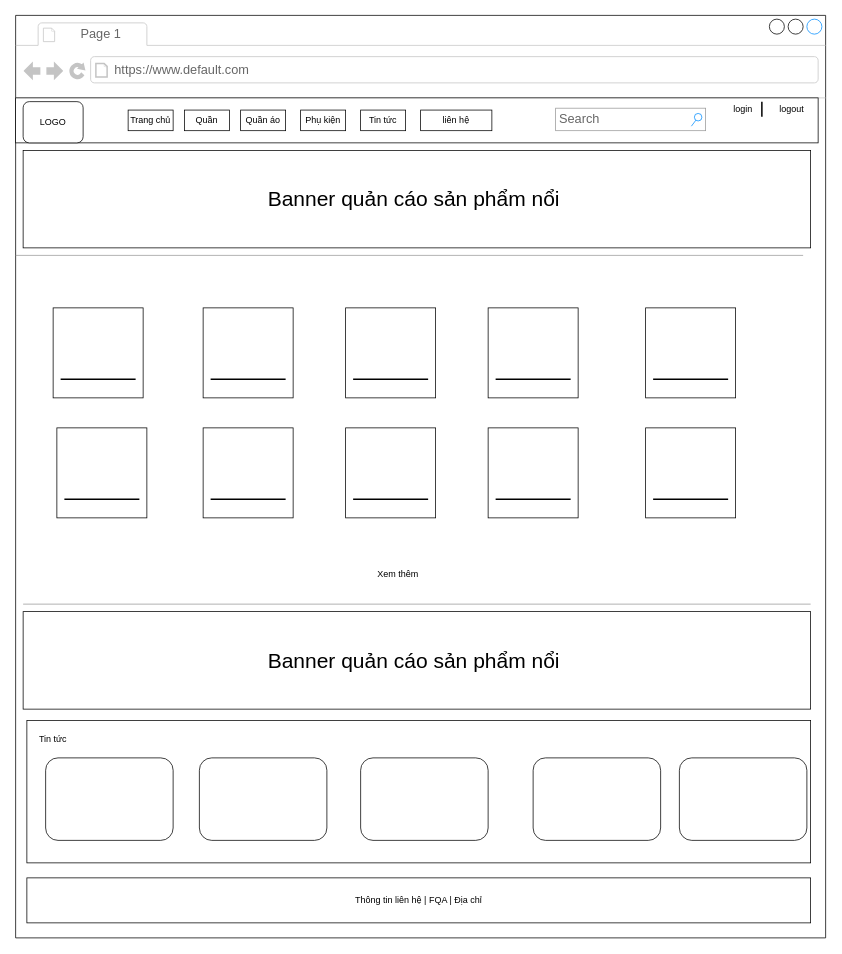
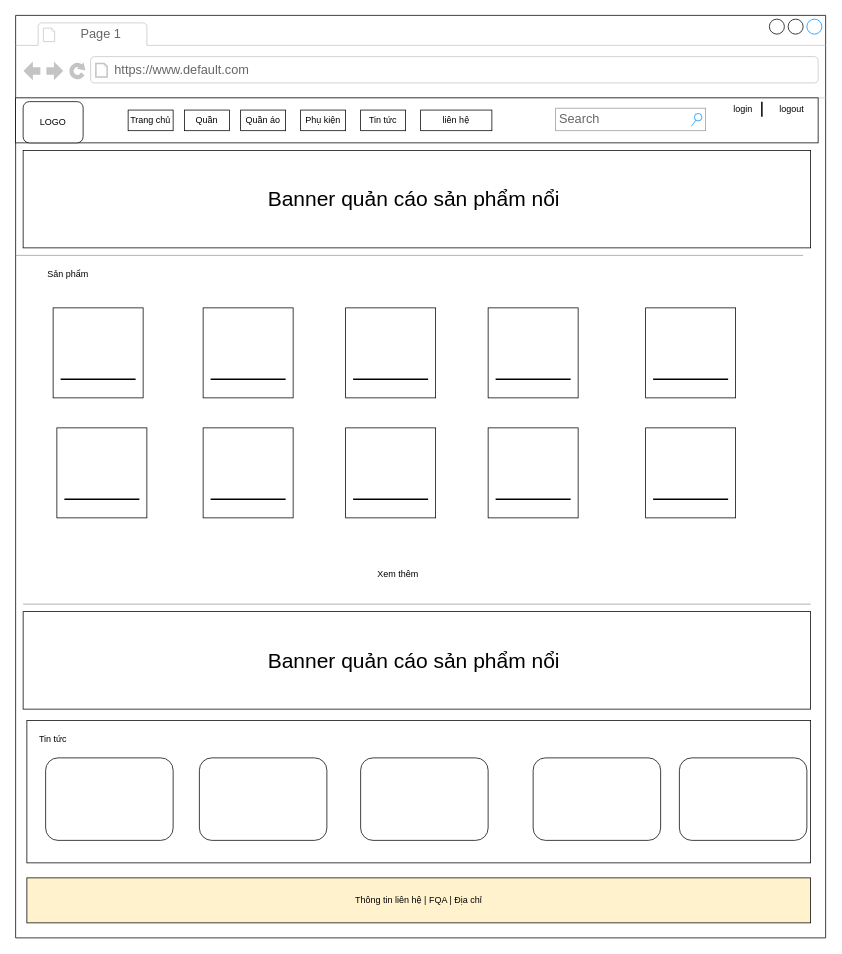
  <mxCell id="0" />
  <mxCell id="1" parent="0" />
  <mxCell id="2" value="" style="strokeWidth=1;shadow=0;dashed=0;align=center;html=1;shape=mxgraph.mockup.containers.browserWindow;rSize=0;strokeColor=default;mainText=,;recursiveResize=0;rounded=0;labelBackgroundColor=none;fontFamily=Verdana;fontSize=12;fillColor=default;" parent="1" vertex="1"><mxGeometry x="20" y="20" width="1080" height="1230" as="geometry" /></mxCell>
  <mxCell id="3" value="Page 1" style="strokeWidth=1;shadow=0;dashed=0;align=center;html=1;shape=mxgraph.mockup.containers.anchor;fontSize=17;fontColor=#666666;align=left;" parent="2" vertex="1"><mxGeometry x="85" y="12" width="110" height="26" as="geometry" /></mxCell>
  <mxCell id="4" value="https://www.default.com" style="strokeWidth=1;shadow=0;dashed=0;align=center;html=1;shape=mxgraph.mockup.containers.anchor;rSize=0;fontSize=17;fontColor=#666666;align=left;" parent="2" vertex="1"><mxGeometry x="130" y="60" width="250" height="26" as="geometry" /></mxCell>
  <mxCell id="5" value="" style="verticalLabelPosition=bottom;shadow=0;dashed=0;align=center;html=1;verticalAlign=top;strokeWidth=1;shape=mxgraph.mockup.markup.line;strokeColor=#999999;rounded=0;labelBackgroundColor=none;fillColor=#ffffff;fontFamily=Verdana;fontSize=12;fontColor=#000000;" parent="2" vertex="1"><mxGeometry y="310" width="1050" height="20" as="geometry" /></mxCell>
  <mxCell id="6" value="" style="verticalLabelPosition=bottom;shadow=0;dashed=0;align=center;html=1;verticalAlign=top;strokeWidth=1;shape=mxgraph.mockup.markup.line;strokeColor=#999999;rounded=0;labelBackgroundColor=none;fillColor=#ffffff;fontFamily=Verdana;fontSize=12;fontColor=#000000;" parent="2" vertex="1"><mxGeometry x="10" y="775" width="1050" height="20" as="geometry" /></mxCell>
  <mxCell id="7" value="" style="rounded=0;whiteSpace=wrap;html=1;" vertex="1" parent="2"><mxGeometry y="110" width="1070" height="60" as="geometry" /></mxCell>
  <mxCell id="8" value="Search" style="strokeWidth=1;shadow=0;dashed=0;align=center;html=1;shape=mxgraph.mockup.forms.searchBox;strokeColor=#999999;mainText=;strokeColor2=#008cff;fontColor=#666666;fontSize=17;align=left;spacingLeft=3;rounded=0;labelBackgroundColor=none;" vertex="1" parent="2"><mxGeometry x="720" y="123.75" width="200" height="30" as="geometry" /></mxCell>
  <mxCell id="9" value="" style="line;strokeWidth=2;html=1;direction=south;" vertex="1" parent="2"><mxGeometry x="990" y="115" width="10" height="20" as="geometry" /></mxCell>
  <mxCell id="10" value="logout" style="text;html=1;align=center;verticalAlign=middle;whiteSpace=wrap;rounded=0;" vertex="1" parent="2"><mxGeometry x="1010" y="110" width="50" height="30" as="geometry" /></mxCell>
  <mxCell id="11" value="login" style="text;html=1;align=center;verticalAlign=middle;whiteSpace=wrap;rounded=0;" vertex="1" parent="2"><mxGeometry x="940" y="110" width="60" height="30" as="geometry" /></mxCell>
  <mxCell id="12" value="LOGO" style="whiteSpace=wrap;html=1;rounded=1;" vertex="1" parent="2"><mxGeometry x="10" y="115" width="80" height="55" as="geometry" /></mxCell>
  <mxCell id="13" value="Trang chủ" style="rounded=0;whiteSpace=wrap;html=1;" vertex="1" parent="2"><mxGeometry x="150" y="126.25" width="60" height="27.5" as="geometry" /></mxCell>
  <mxCell id="14" value="Quần" style="rounded=0;whiteSpace=wrap;html=1;" vertex="1" parent="2"><mxGeometry x="225" y="126.25" width="60" height="27.5" as="geometry" /></mxCell>
  <mxCell id="15" value="Quần áo" style="rounded=0;whiteSpace=wrap;html=1;" vertex="1" parent="2"><mxGeometry x="300" y="126.25" width="60" height="27.5" as="geometry" /></mxCell>
  <mxCell id="16" value="Phụ kiện" style="rounded=0;whiteSpace=wrap;html=1;" vertex="1" parent="2"><mxGeometry x="380" y="126.25" width="60" height="27.5" as="geometry" /></mxCell>
  <mxCell id="17" value="Tin tức" style="rounded=0;whiteSpace=wrap;html=1;" vertex="1" parent="2"><mxGeometry x="460" y="126.25" width="60" height="27.5" as="geometry" /></mxCell>
  <mxCell id="18" value="liên hệ" style="rounded=0;whiteSpace=wrap;html=1;" vertex="1" parent="2"><mxGeometry x="540" y="126.25" width="95" height="27.5" as="geometry" /></mxCell>
  <mxCell id="19" value="&lt;font style=&quot;font-size: 28px;&quot;&gt;Banner quản cáo sản phẩm nổi&amp;nbsp;&lt;/font&gt;" style="rounded=0;whiteSpace=wrap;html=1;" vertex="1" parent="2"><mxGeometry x="10" y="180" width="1050" height="130" as="geometry" /></mxCell>
+ <mxCell id="20" value="Sản phẩm" style="text;html=1;align=center;verticalAlign=middle;whiteSpace=wrap;rounded=0;" vertex="1" parent="2"><mxGeometry x="40" y="330" width="60" height="30" as="geometry" /></mxCell>
  <mxCell id="21" value="" style="whiteSpace=wrap;html=1;aspect=fixed;" vertex="1" parent="2"><mxGeometry x="50" y="390" width="120" height="120" as="geometry" /></mxCell>
  <mxCell id="22" value="" style="line;strokeWidth=2;html=1;" vertex="1" parent="2"><mxGeometry x="60" y="480" width="100" height="10" as="geometry" /></mxCell>
  <mxCell id="23" value="" style="whiteSpace=wrap;html=1;aspect=fixed;" vertex="1" parent="2"><mxGeometry x="55" y="550" width="120" height="120" as="geometry" /></mxCell>
  <mxCell id="24" value="" style="line;strokeWidth=2;html=1;" vertex="1" parent="2"><mxGeometry x="65" y="640" width="100" height="10" as="geometry" /></mxCell>
  <mxCell id="25" value="" style="whiteSpace=wrap;html=1;aspect=fixed;" vertex="1" parent="2"><mxGeometry x="250" y="550" width="120" height="120" as="geometry" /></mxCell>
  <mxCell id="26" value="" style="line;strokeWidth=2;html=1;" vertex="1" parent="2"><mxGeometry x="260" y="640" width="100" height="10" as="geometry" /></mxCell>
  <mxCell id="27" value="" style="whiteSpace=wrap;html=1;aspect=fixed;" vertex="1" parent="2"><mxGeometry x="440" y="550" width="120" height="120" as="geometry" /></mxCell>
  <mxCell id="28" value="" style="line;strokeWidth=2;html=1;" vertex="1" parent="2"><mxGeometry x="450" y="640" width="100" height="10" as="geometry" /></mxCell>
  <mxCell id="29" value="" style="whiteSpace=wrap;html=1;aspect=fixed;" vertex="1" parent="2"><mxGeometry x="630" y="550" width="120" height="120" as="geometry" /></mxCell>
  <mxCell id="30" value="" style="line;strokeWidth=2;html=1;" vertex="1" parent="2"><mxGeometry x="640" y="640" width="100" height="10" as="geometry" /></mxCell>
  <mxCell id="31" value="" style="whiteSpace=wrap;html=1;aspect=fixed;" vertex="1" parent="2"><mxGeometry x="840" y="550" width="120" height="120" as="geometry" /></mxCell>
  <mxCell id="32" value="" style="line;strokeWidth=2;html=1;" vertex="1" parent="2"><mxGeometry x="850" y="640" width="100" height="10" as="geometry" /></mxCell>
  <mxCell id="33" value="" style="whiteSpace=wrap;html=1;aspect=fixed;" vertex="1" parent="2"><mxGeometry x="250" y="390" width="120" height="120" as="geometry" /></mxCell>
  <mxCell id="34" value="" style="line;strokeWidth=2;html=1;" vertex="1" parent="2"><mxGeometry x="260" y="480" width="100" height="10" as="geometry" /></mxCell>
  <mxCell id="35" value="" style="whiteSpace=wrap;html=1;aspect=fixed;" vertex="1" parent="2"><mxGeometry x="440" y="390" width="120" height="120" as="geometry" /></mxCell>
  <mxCell id="36" value="" style="line;strokeWidth=2;html=1;" vertex="1" parent="2"><mxGeometry x="450" y="480" width="100" height="10" as="geometry" /></mxCell>
  <mxCell id="37" value="" style="whiteSpace=wrap;html=1;aspect=fixed;" vertex="1" parent="2"><mxGeometry x="630" y="390" width="120" height="120" as="geometry" /></mxCell>
  <mxCell id="38" value="" style="line;strokeWidth=2;html=1;" vertex="1" parent="2"><mxGeometry x="640" y="480" width="100" height="10" as="geometry" /></mxCell>
  <mxCell id="39" value="" style="whiteSpace=wrap;html=1;aspect=fixed;" vertex="1" parent="2"><mxGeometry x="840" y="390" width="120" height="120" as="geometry" /></mxCell>
  <mxCell id="40" value="" style="line;strokeWidth=2;html=1;" vertex="1" parent="2"><mxGeometry x="850" y="480" width="100" height="10" as="geometry" /></mxCell>
  <mxCell id="41" value="Xem thêm" style="text;html=1;align=center;verticalAlign=middle;whiteSpace=wrap;rounded=0;" vertex="1" parent="2"><mxGeometry x="480" y="730" width="60" height="30" as="geometry" /></mxCell>
  <mxCell id="42" value="&lt;font style=&quot;font-size: 28px;&quot;&gt;Banner quản cáo sản phẩm nổi&amp;nbsp;&lt;/font&gt;" style="rounded=0;whiteSpace=wrap;html=1;" vertex="1" parent="2"><mxGeometry x="10" y="795" width="1050" height="130" as="geometry" /></mxCell>
  <mxCell id="43" value="" style="rounded=0;whiteSpace=wrap;html=1;" vertex="1" parent="2"><mxGeometry x="15" y="940" width="1045" height="190" as="geometry" /></mxCell>
  <mxCell id="44" value="Tin tức" style="text;html=1;align=center;verticalAlign=middle;whiteSpace=wrap;rounded=0;" vertex="1" parent="2"><mxGeometry x="20" y="950" width="60" height="30" as="geometry" /></mxCell>
  <mxCell id="45" value="" style="rounded=1;whiteSpace=wrap;html=1;" vertex="1" parent="2"><mxGeometry x="40" y="990" width="170" height="110" as="geometry" /></mxCell>
  <mxCell id="46" value="" style="rounded=1;whiteSpace=wrap;html=1;" vertex="1" parent="2"><mxGeometry x="245" y="990" width="170" height="110" as="geometry" /></mxCell>
  <mxCell id="47" value="" style="rounded=1;whiteSpace=wrap;html=1;" vertex="1" parent="2"><mxGeometry x="460" y="990" width="170" height="110" as="geometry" /></mxCell>
  <mxCell id="48" value="" style="rounded=1;whiteSpace=wrap;html=1;" vertex="1" parent="2"><mxGeometry x="690" y="990" width="170" height="110" as="geometry" /></mxCell>
  <mxCell id="49" value="" style="rounded=1;whiteSpace=wrap;html=1;" vertex="1" parent="2"><mxGeometry x="885" y="990" width="170" height="110" as="geometry" /></mxCell>
- <mxCell id="50" value="Thông tin liên hệ | FQA | Địa chỉ" style="rounded=0;whiteSpace=wrap;html=1;" vertex="1" parent="2"><mxGeometry x="15" y="1150" width="1045" height="60" as="geometry" /></mxCell>
+ <mxCell id="50" value="Thông tin liên hệ | FQA | Địa chỉ" style="rounded=0;whiteSpace=wrap;html=1;fillColor=#fff2cc;" vertex="1" parent="2"><mxGeometry x="15" y="1150" width="1045" height="60" as="geometry" /></mxCell>
